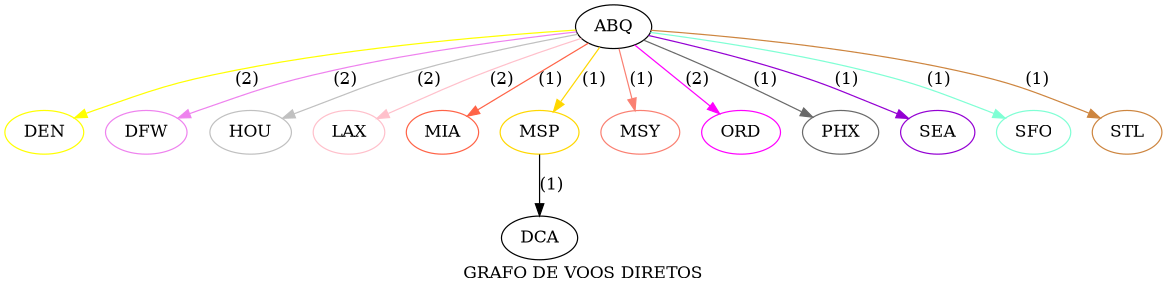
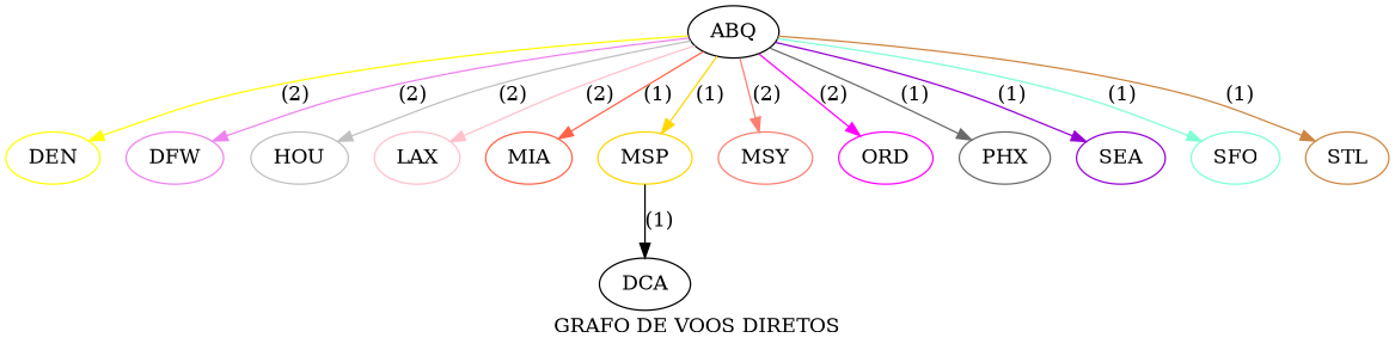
  digraph {
    fontname="DejaVu Serif"
    label="GRAFO DE VOOS DIRETOS"
    node [fontname="DejaVu Serif"]
    edge [fontname="DejaVu Serif"]
    DCA [color=black]
    DEN [color=yellow]
    DFW [color=violet]
    HOU [color=gray]
    LAX [color=pink]
    MIA [color=tomato]
    MSP [color=gold]
    MSY [color=salmon]
    ORD [color=magenta]
    PHX [color=dimgray]
    SEA [color=darkviolet]
    SFO [color=Aquamarine]
    STL [color=peru]
    ABQ
    MSP -> DCA [color=black label="(1)"]
    ABQ -> DEN [color=yellow label="(2)"]
    ABQ -> DFW [color=violet label="(2)"]
    ABQ -> HOU [color=gray label="(2)"]
    ABQ -> LAX [color=pink label="(2)"]
    ABQ -> MIA [color=tomato label="(1)"]
    ABQ -> MSP [color=gold label="(1)"]
-   ABQ -> MSY [color=salmon label="(1)"]
+   ABQ -> MSY [color=salmon label="(2)"]
    ABQ -> ORD [color=magenta label="(2)"]
    ABQ -> PHX [color=dimgray label="(1)"]
    ABQ -> SEA [color=darkviolet label="(1)"]
    ABQ -> SFO [color=Aquamarine label="(1)"]
    ABQ -> STL [color=peru label="(1)"]
  }
